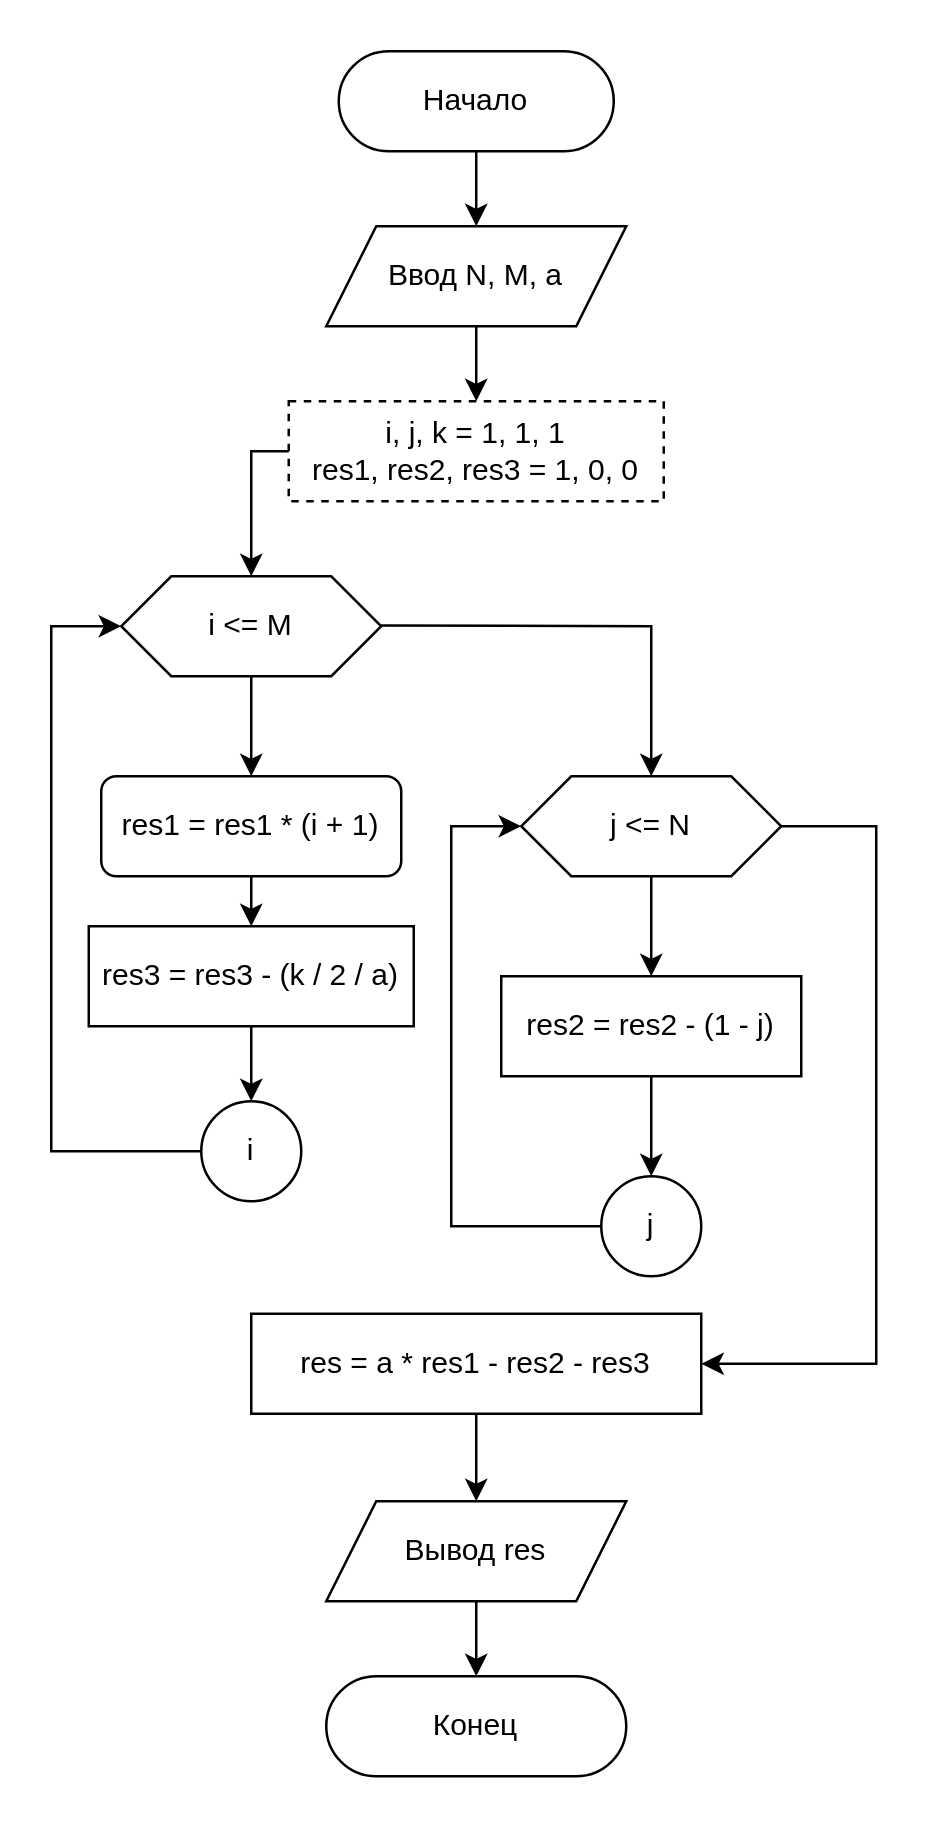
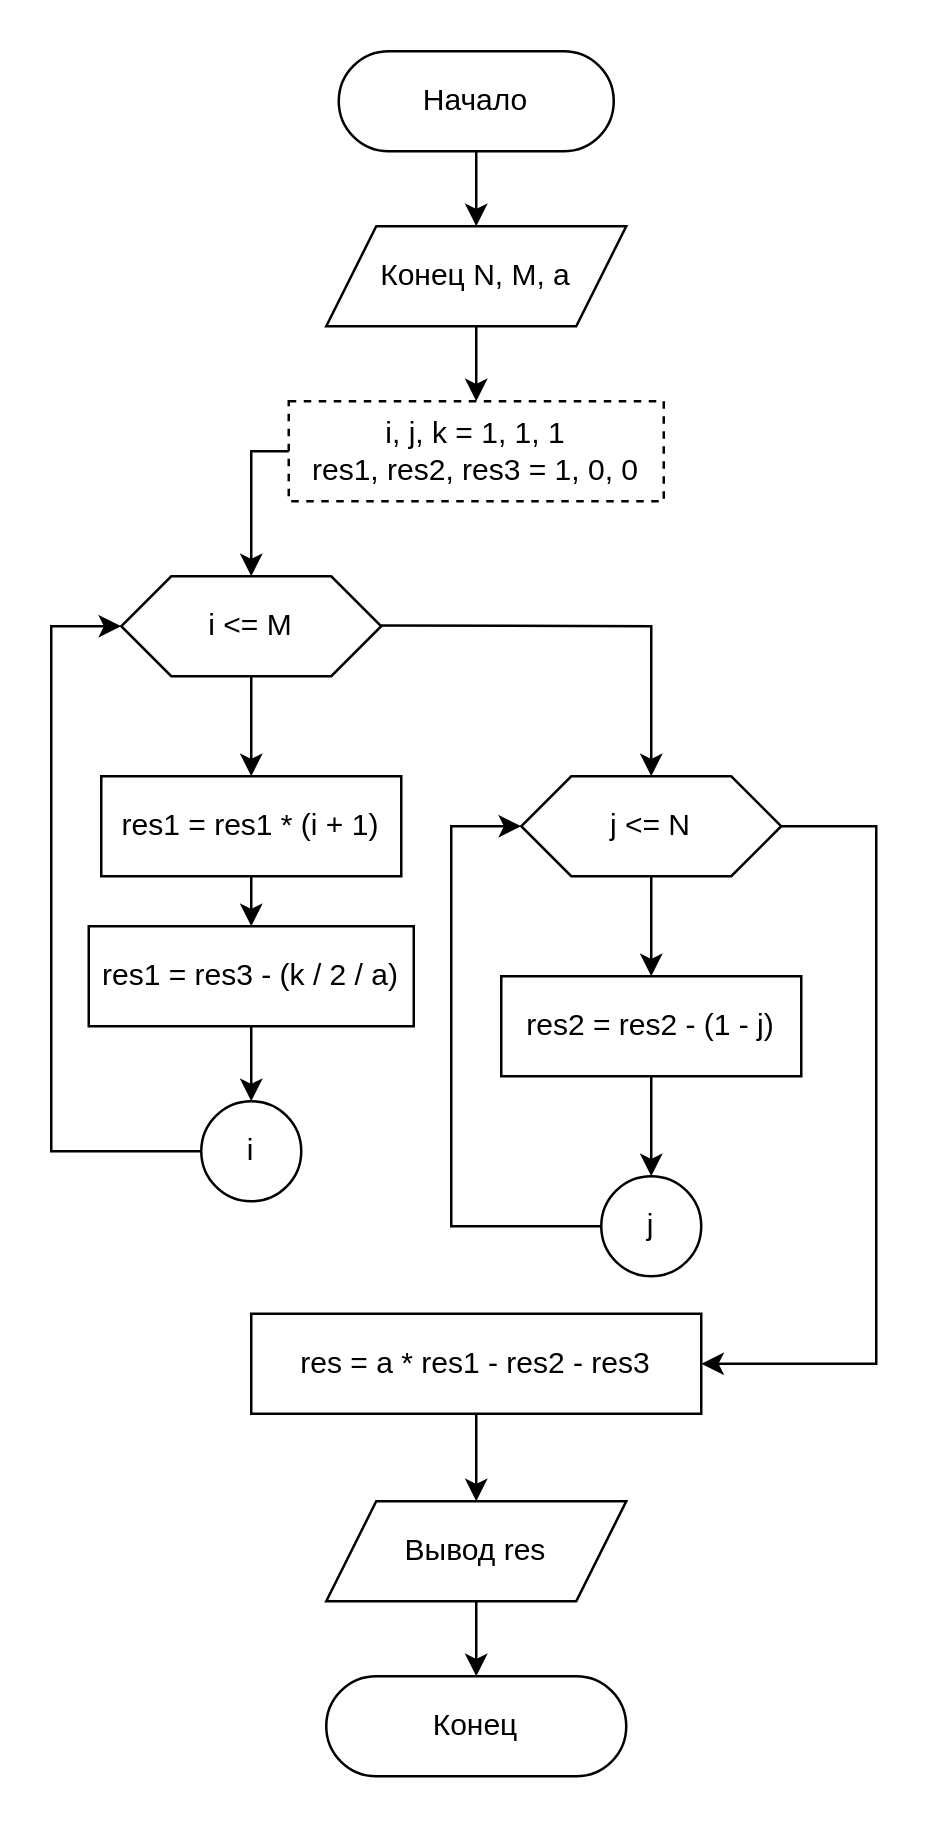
  <mxCell id="0" />
  <mxCell id="1" parent="0" />
  <mxCell id="2" value="Начало" style="rounded=1;whiteSpace=wrap;html=1;arcSize=50;" vertex="1" parent="1"><mxGeometry x="135" y="20" width="110" height="40" as="geometry" /></mxCell>
- <mxCell id="3" value="Ввод N, M, a" style="shape=parallelogram;perimeter=parallelogramPerimeter;whiteSpace=wrap;html=1;fixedSize=1;" vertex="1" parent="1"><mxGeometry x="130" y="90" width="120" height="40" as="geometry" /></mxCell>
+ <mxCell id="3" value="Конец N, M, a" style="shape=parallelogram;perimeter=parallelogramPerimeter;whiteSpace=wrap;html=1;fixedSize=1;" vertex="1" parent="1"><mxGeometry x="130" y="90" width="120" height="40" as="geometry" /></mxCell>
  <mxCell id="4" value="" style="endArrow=classic;html=1;rounded=0;exitX=0.5;exitY=1;exitDx=0;exitDy=0;entryX=0.5;entryY=0;entryDx=0;entryDy=0;" edge="1" parent="1" target="6"><mxGeometry width="50" height="50" relative="1" as="geometry"><mxPoint x="100" y="270" as="sourcePoint" /><mxPoint x="100" y="290" as="targetPoint" /></mxGeometry></mxCell>
  <mxCell id="5" value="i, j, k = 1, 1, 1&lt;div&gt;res1, res2, res3 = 1, 0, 0&lt;/div&gt;" style="rounded=0;whiteSpace=wrap;html=1;dashed=1;" vertex="1" parent="1"><mxGeometry x="115" y="160" width="150" height="40" as="geometry" /></mxCell>
- <mxCell id="6" value="res1 = res1 * (i + 1)" style="whiteSpace=wrap;html=1;rounded=1;" vertex="1" parent="1"><mxGeometry x="40" y="310" width="120" height="40" as="geometry" /></mxCell>
+ <mxCell id="6" value="res1 = res1 * (i + 1)" style="rounded=0;whiteSpace=wrap;html=1;" vertex="1" parent="1"><mxGeometry x="40" y="310" width="120" height="40" as="geometry" /></mxCell>
  <mxCell id="7" value="" style="endArrow=classic;html=1;rounded=0;exitX=0.5;exitY=1;exitDx=0;exitDy=0;" edge="1" parent="1" source="6"><mxGeometry width="50" height="50" relative="1" as="geometry"><mxPoint x="-150" y="460" as="sourcePoint" /><mxPoint x="100" y="370" as="targetPoint" /></mxGeometry></mxCell>
  <mxCell id="8" value="" style="endArrow=classic;html=1;rounded=0;exitX=0;exitY=0.5;exitDx=0;exitDy=0;entryX=0;entryY=0.5;entryDx=0;entryDy=0;" edge="1" parent="1" source="19" target="23"><mxGeometry width="50" height="50" relative="1" as="geometry"><mxPoint x="57.5" y="405" as="sourcePoint" /><mxPoint x="45" y="250" as="targetPoint" /><Array as="points"><mxPoint x="20" y="460" /><mxPoint x="20" y="250" /></Array></mxGeometry></mxCell>
  <mxCell id="9" value="" style="endArrow=classic;html=1;rounded=0;exitX=0.5;exitY=1;exitDx=0;exitDy=0;entryX=0.5;entryY=0;entryDx=0;entryDy=0;" edge="1" parent="1" source="2" target="3"><mxGeometry width="50" height="50" relative="1" as="geometry"><mxPoint x="-90" y="170" as="sourcePoint" /><mxPoint x="-40" y="120" as="targetPoint" /></mxGeometry></mxCell>
  <mxCell id="10" value="" style="endArrow=classic;html=1;rounded=0;exitX=0.5;exitY=1;exitDx=0;exitDy=0;entryX=0.5;entryY=0;entryDx=0;entryDy=0;" edge="1" parent="1" source="3" target="5"><mxGeometry width="50" height="50" relative="1" as="geometry"><mxPoint x="-70" y="230" as="sourcePoint" /><mxPoint x="-20" y="180" as="targetPoint" /></mxGeometry></mxCell>
  <mxCell id="11" value="" style="endArrow=classic;html=1;rounded=0;exitX=0;exitY=0.5;exitDx=0;exitDy=0;entryX=0.5;entryY=0;entryDx=0;entryDy=0;" edge="1" parent="1" source="5" target="23"><mxGeometry width="50" height="50" relative="1" as="geometry"><mxPoint x="-30" y="260" as="sourcePoint" /><mxPoint x="30" y="230" as="targetPoint" /><Array as="points"><mxPoint x="100" y="180" /></Array></mxGeometry></mxCell>
  <mxCell id="12" value="" style="endArrow=classic;html=1;rounded=0;exitX=0.5;exitY=1;exitDx=0;exitDy=0;entryX=0.5;entryY=0;entryDx=0;entryDy=0;" edge="1" parent="1" target="13"><mxGeometry width="50" height="50" relative="1" as="geometry"><mxPoint x="260" y="350" as="sourcePoint" /><mxPoint x="260" y="370" as="targetPoint" /></mxGeometry></mxCell>
  <mxCell id="13" value="res2 = res2 - (1 - j)" style="rounded=0;whiteSpace=wrap;html=1;" vertex="1" parent="1"><mxGeometry x="200" y="390" width="120" height="40" as="geometry" /></mxCell>
  <mxCell id="14" value="" style="endArrow=classic;html=1;rounded=0;exitX=0.986;exitY=0.492;exitDx=0;exitDy=0;entryX=0.5;entryY=0;entryDx=0;entryDy=0;exitPerimeter=0;" edge="1" parent="1" source="23"><mxGeometry width="50" height="50" relative="1" as="geometry"><mxPoint x="155" y="250" as="sourcePoint" /><mxPoint x="260" y="310" as="targetPoint" /><Array as="points"><mxPoint x="260" y="250" /></Array></mxGeometry></mxCell>
  <mxCell id="15" value="" style="endArrow=classic;html=1;rounded=0;exitX=1;exitY=0.5;exitDx=0;exitDy=0;entryX=1;entryY=0.5;entryDx=0;entryDy=0;" edge="1" parent="1" source="24" target="27"><mxGeometry width="50" height="50" relative="1" as="geometry"><mxPoint x="237.96" y="328" as="sourcePoint" /><mxPoint x="380" y="520" as="targetPoint" /><Array as="points"><mxPoint x="350" y="330" /><mxPoint x="350" y="545" /></Array></mxGeometry></mxCell>
  <mxCell id="16" value="Вывод res" style="shape=parallelogram;perimeter=parallelogramPerimeter;whiteSpace=wrap;html=1;fixedSize=1;" vertex="1" parent="1"><mxGeometry x="130" y="600" width="120" height="40" as="geometry" /></mxCell>
  <mxCell id="17" value="" style="endArrow=classic;html=1;rounded=0;exitX=0.5;exitY=1;exitDx=0;exitDy=0;" edge="1" parent="1" source="16"><mxGeometry width="50" height="50" relative="1" as="geometry"><mxPoint x="190" y="740" as="sourcePoint" /><mxPoint x="190" y="670" as="targetPoint" /></mxGeometry></mxCell>
  <mxCell id="18" value="Конец" style="rounded=1;whiteSpace=wrap;html=1;arcSize=50;" vertex="1" parent="1"><mxGeometry x="130" y="670" width="120" height="40" as="geometry" /></mxCell>
  <mxCell id="19" value="i" style="ellipse;whiteSpace=wrap;html=1;aspect=fixed;" vertex="1" parent="1"><mxGeometry x="80" y="440" width="40" height="40" as="geometry" /></mxCell>
  <mxCell id="20" value="" style="endArrow=classic;html=1;rounded=0;exitX=0.5;exitY=1;exitDx=0;exitDy=0;" edge="1" parent="1"><mxGeometry width="50" height="50" relative="1" as="geometry"><mxPoint x="260" y="430" as="sourcePoint" /><mxPoint x="260" y="470" as="targetPoint" /></mxGeometry></mxCell>
  <mxCell id="21" value="" style="endArrow=classic;html=1;rounded=0;exitX=0;exitY=0.5;exitDx=0;exitDy=0;entryX=0;entryY=0.5;entryDx=0;entryDy=0;" edge="1" parent="1" source="22" target="24"><mxGeometry width="50" height="50" relative="1" as="geometry"><mxPoint x="217.5" y="485" as="sourcePoint" /><mxPoint x="205" y="330" as="targetPoint" /><Array as="points"><mxPoint x="180" y="490" /><mxPoint x="180" y="330" /></Array></mxGeometry></mxCell>
  <mxCell id="22" value="j" style="ellipse;whiteSpace=wrap;html=1;aspect=fixed;" vertex="1" parent="1"><mxGeometry x="240" y="470" width="40" height="40" as="geometry" /></mxCell>
  <mxCell id="23" value="i &amp;lt;= M" style="shape=hexagon;perimeter=hexagonPerimeter2;whiteSpace=wrap;html=1;fixedSize=1;" vertex="1" parent="1"><mxGeometry x="48" y="230" width="104" height="40" as="geometry" /></mxCell>
  <mxCell id="24" value="j &amp;lt;= N" style="shape=hexagon;perimeter=hexagonPerimeter2;whiteSpace=wrap;html=1;fixedSize=1;" vertex="1" parent="1"><mxGeometry x="208" y="310" width="104" height="40" as="geometry" /></mxCell>
- <mxCell id="25" value="res3 = res3 - (k / 2 / a)" style="rounded=0;whiteSpace=wrap;html=1;" vertex="1" parent="1"><mxGeometry x="35" y="370" width="130" height="40" as="geometry" /></mxCell>
+ <mxCell id="25" value="res1 = res3 - (k / 2 / a)" style="rounded=0;whiteSpace=wrap;html=1;" vertex="1" parent="1"><mxGeometry x="35" y="370" width="130" height="40" as="geometry" /></mxCell>
  <mxCell id="26" value="" style="endArrow=classic;html=1;rounded=0;exitX=0.5;exitY=1;exitDx=0;exitDy=0;" edge="1" parent="1" source="25" target="19"><mxGeometry width="50" height="50" relative="1" as="geometry"><mxPoint x="0" y="540" as="sourcePoint" /><mxPoint x="50" y="490" as="targetPoint" /></mxGeometry></mxCell>
  <mxCell id="27" value="res = a * res1 - res2 - res3" style="rounded=0;whiteSpace=wrap;html=1;" vertex="1" parent="1"><mxGeometry x="100" y="525" width="180" height="40" as="geometry" /></mxCell>
  <mxCell id="28" value="" style="endArrow=classic;html=1;rounded=0;exitX=0.5;exitY=1;exitDx=0;exitDy=0;entryX=0.5;entryY=0;entryDx=0;entryDy=0;" edge="1" parent="1" source="27" target="16"><mxGeometry width="50" height="50" relative="1" as="geometry"><mxPoint x="30" y="690" as="sourcePoint" /><mxPoint x="80" y="640" as="targetPoint" /></mxGeometry></mxCell>
